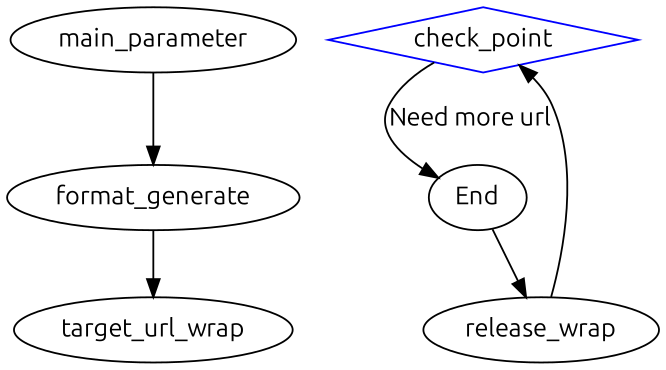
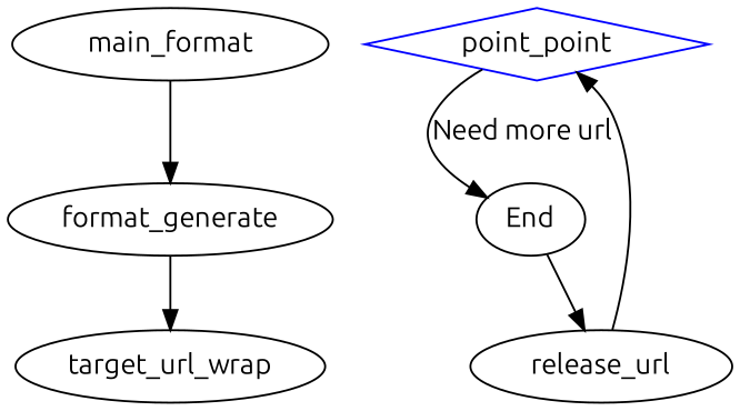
  digraph {
    fontname=Ubuntu
    node [fontname=Ubuntu]
    edge [fontname=Ubuntu]
-   main_parameter
+   main_parameter [label=main_format]
    format_generate
    target_url_wrap
-   check_point [color=blue shape=diamond]
-   release_url [label=release_wrap]
+   check_point [color=blue shape=diamond label=point_point]
+   release_url
    End
    main_parameter -> format_generate
    format_generate -> target_url_wrap
    check_point -> End [label="Need more url"]
    release_url -> check_point
    End -> release_url
  }
